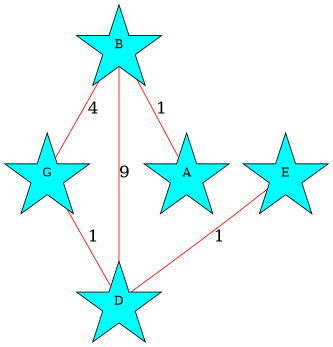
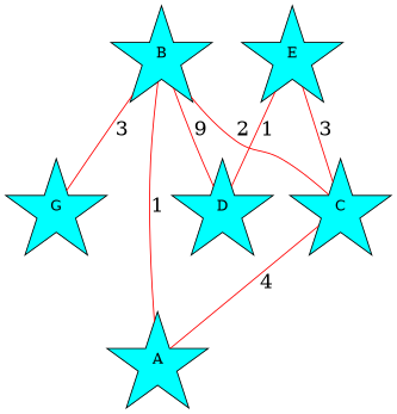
  graph {
    node [fillcolor=aqua shape=star style=filled]
    edge [color=red fontsize="20pt"]
    B
    G
    D
+   C
    A
    E
-   B -- G [label=4]
+   B -- G [label=3]
    B -- D [label=9]
+   B -- C [label=2]
    B -- A [label=1]
-   G -- D [label=1]
+   C -- A [label=4]
    E -- D [label=1]
+   E -- C [label=3]
  }
